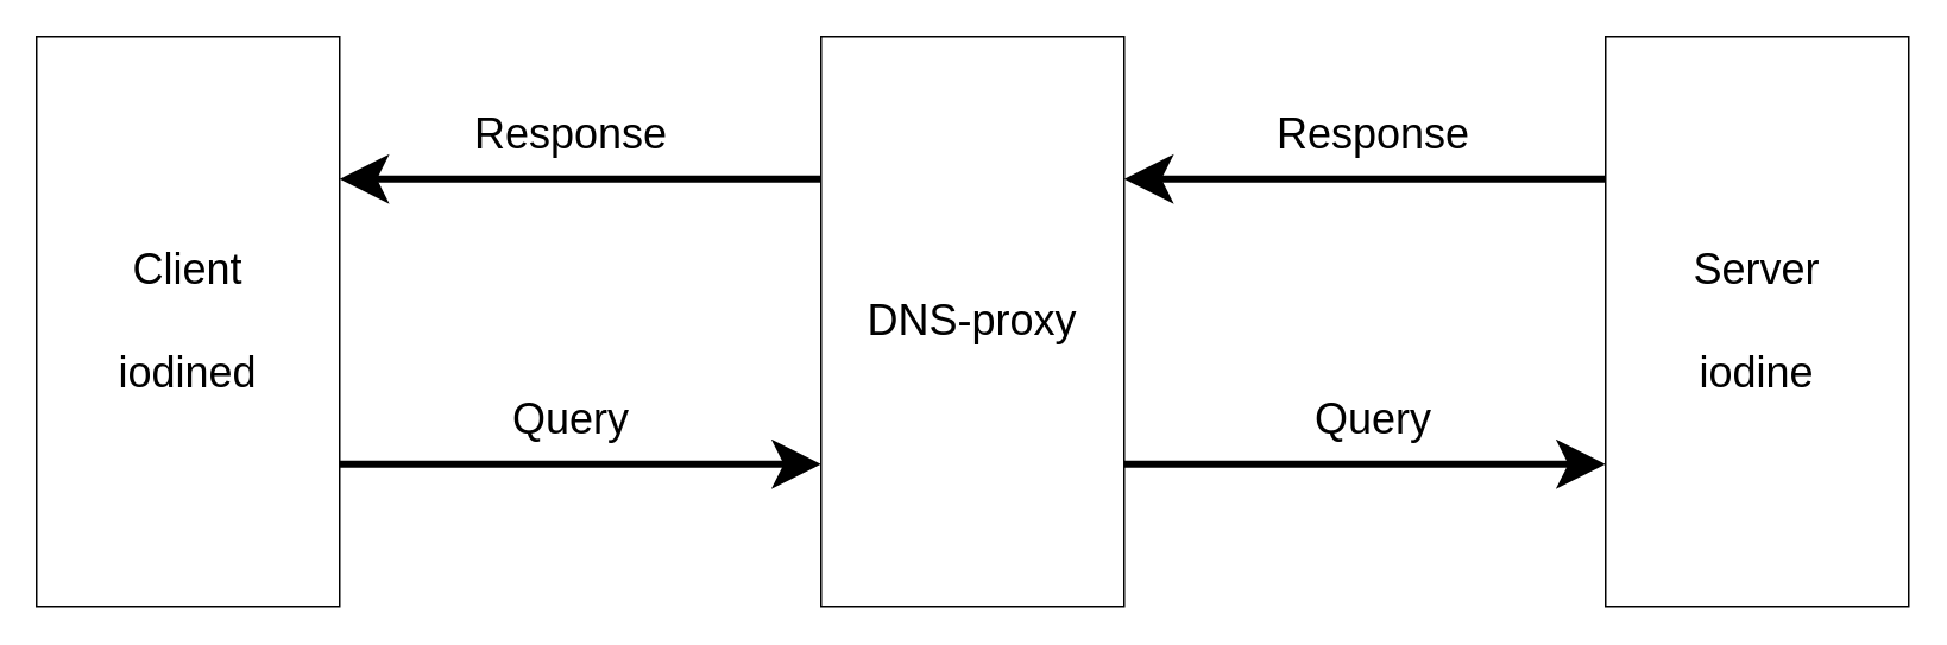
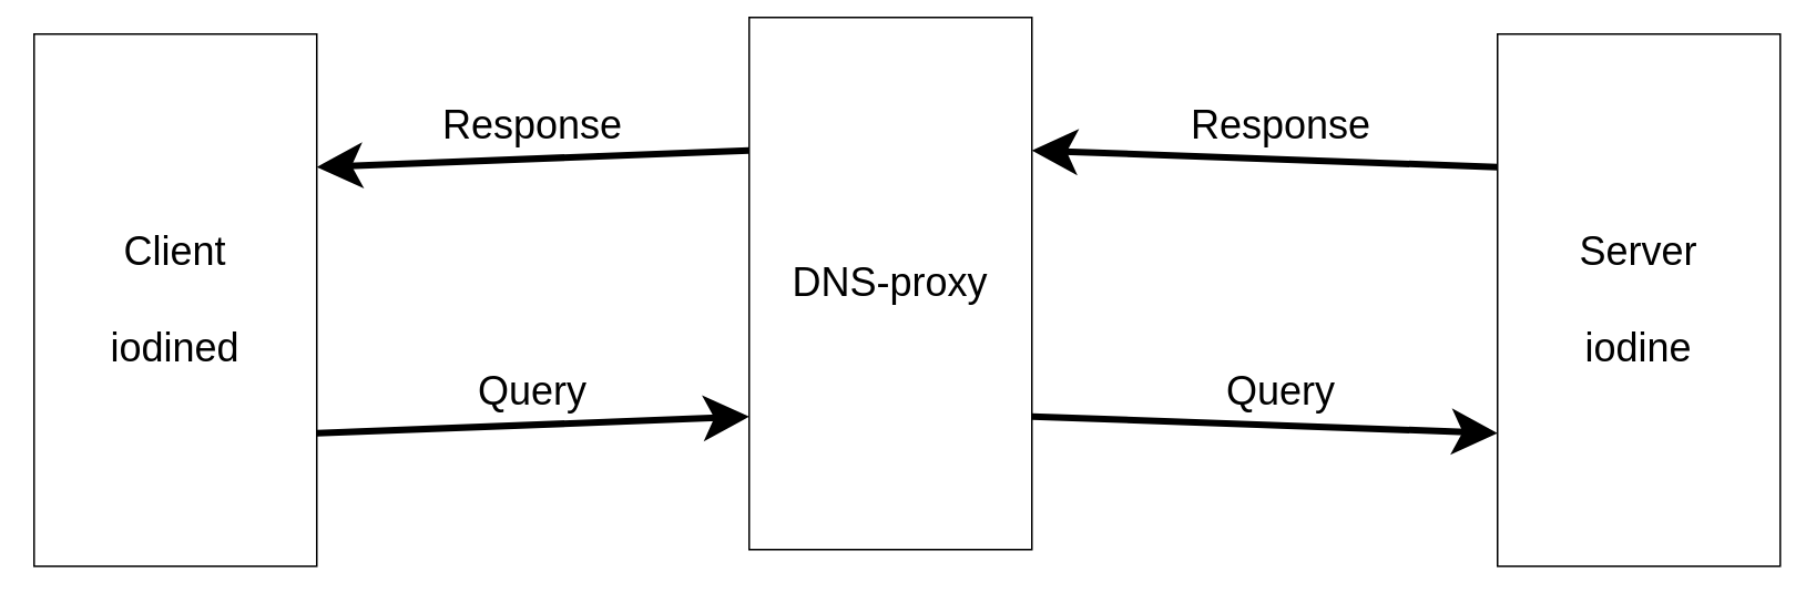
  <mxCell id="0" />
  <mxCell id="1" parent="0" />
  <mxCell id="2" style="rounded=0;orthogonalLoop=1;jettySize=auto;html=1;exitX=1;exitY=0.75;exitDx=0;exitDy=0;entryX=0;entryY=0.75;entryDx=0;entryDy=0;endSize=15;startSize=15;targetPerimeterSpacing=4;strokeWidth=4;" edge="1" parent="1" source="3" target="8"><mxGeometry relative="1" as="geometry"><Array as="points" /></mxGeometry></mxCell>
  <mxCell id="3" value="&lt;font style=&quot;font-size: 24px&quot;&gt;Client&lt;br&gt;&lt;br&gt;iodined&lt;br&gt;&lt;/font&gt;" style="rounded=0;whiteSpace=wrap;html=1;" vertex="1" parent="1"><mxGeometry x="20" y="20" width="170" height="320" as="geometry" /></mxCell>
  <mxCell id="4" style="edgeStyle=none;rounded=0;orthogonalLoop=1;jettySize=auto;html=1;exitX=0;exitY=0.25;exitDx=0;exitDy=0;entryX=1;entryY=0.25;entryDx=0;entryDy=0;startSize=15;endSize=15;targetPerimeterSpacing=4;strokeWidth=4;" edge="1" parent="1" source="5" target="8"><mxGeometry relative="1" as="geometry" /></mxCell>
  <mxCell id="5" value="&lt;font style=&quot;font-size: 24px&quot;&gt;Server&lt;br&gt;&lt;br&gt;iodine&lt;br&gt;&lt;/font&gt;" style="rounded=0;whiteSpace=wrap;html=1;" vertex="1" parent="1"><mxGeometry x="900" y="20" width="170" height="320" as="geometry" /></mxCell>
  <mxCell id="6" style="edgeStyle=none;rounded=0;orthogonalLoop=1;jettySize=auto;html=1;exitX=1;exitY=0.75;exitDx=0;exitDy=0;entryX=0;entryY=0.75;entryDx=0;entryDy=0;startSize=15;endSize=15;targetPerimeterSpacing=4;strokeWidth=4;" edge="1" parent="1" source="8" target="5"><mxGeometry relative="1" as="geometry" /></mxCell>
  <mxCell id="7" style="edgeStyle=none;rounded=0;orthogonalLoop=1;jettySize=auto;html=1;exitX=0;exitY=0.25;exitDx=0;exitDy=0;entryX=1;entryY=0.25;entryDx=0;entryDy=0;startSize=15;endSize=15;targetPerimeterSpacing=4;strokeWidth=4;" edge="1" parent="1" source="8" target="3"><mxGeometry relative="1" as="geometry" /></mxCell>
- <mxCell id="8" value="&lt;font style=&quot;font-size: 24px&quot;&gt;DNS-proxy&lt;br&gt;&lt;/font&gt;" style="rounded=0;whiteSpace=wrap;html=1;" vertex="1" parent="1"><mxGeometry x="460" y="20" width="170" height="320" as="geometry" /></mxCell>
+ <mxCell id="8" value="&lt;font style=&quot;font-size: 24px&quot;&gt;DNS-proxy&lt;br&gt;&lt;/font&gt;" style="rounded=0;whiteSpace=wrap;html=1;" vertex="1" parent="1"><mxGeometry x="450" y="10" width="170" height="320" as="geometry" /></mxCell>
  <mxCell id="9" value="&lt;font style=&quot;font-size: 24px&quot;&gt;Query&lt;/font&gt;" style="text;html=1;strokeColor=none;fillColor=none;align=center;verticalAlign=middle;whiteSpace=wrap;rounded=0;" vertex="1" parent="1"><mxGeometry x="260" y="220" width="120" height="30" as="geometry" /></mxCell>
  <mxCell id="10" value="&lt;font style=&quot;font-size: 24px&quot;&gt;Response&lt;/font&gt;" style="text;html=1;strokeColor=none;fillColor=none;align=center;verticalAlign=middle;whiteSpace=wrap;rounded=0;" vertex="1" parent="1"><mxGeometry x="710" y="60" width="120" height="30" as="geometry" /></mxCell>
  <mxCell id="11" value="&lt;font style=&quot;font-size: 24px&quot;&gt;Response&lt;/font&gt;" style="text;html=1;strokeColor=none;fillColor=none;align=center;verticalAlign=middle;whiteSpace=wrap;rounded=0;" vertex="1" parent="1"><mxGeometry x="260" y="60" width="120" height="30" as="geometry" /></mxCell>
  <mxCell id="12" value="&lt;font style=&quot;font-size: 24px&quot;&gt;Query&lt;/font&gt;" style="text;html=1;strokeColor=none;fillColor=none;align=center;verticalAlign=middle;whiteSpace=wrap;rounded=0;" vertex="1" parent="1"><mxGeometry x="710" y="220" width="120" height="30" as="geometry" /></mxCell>
